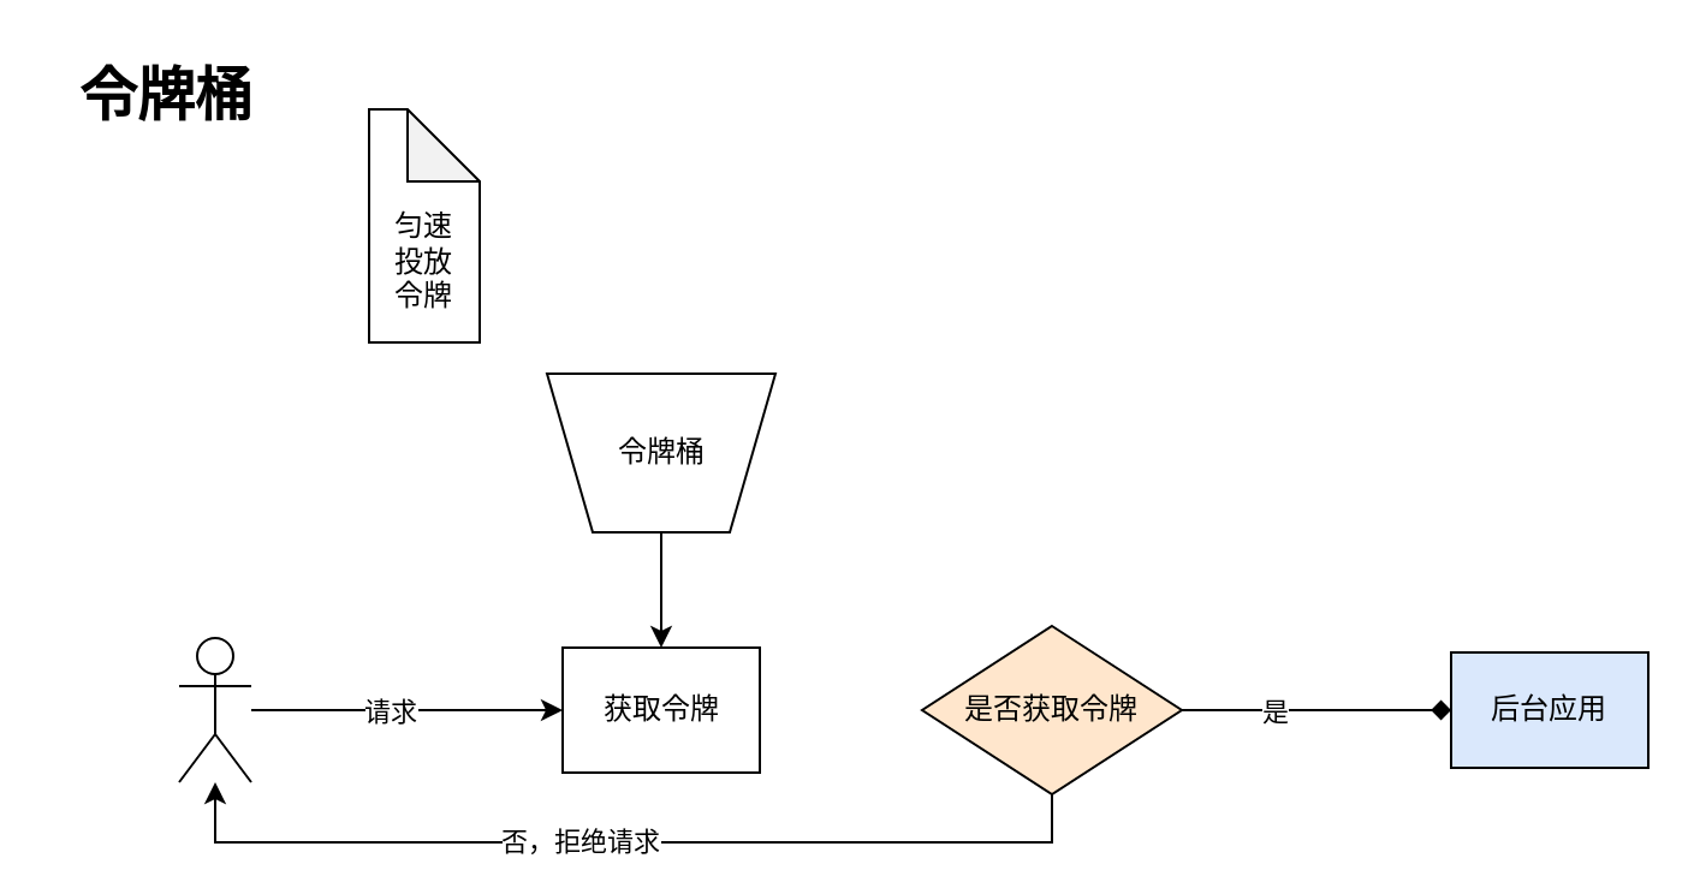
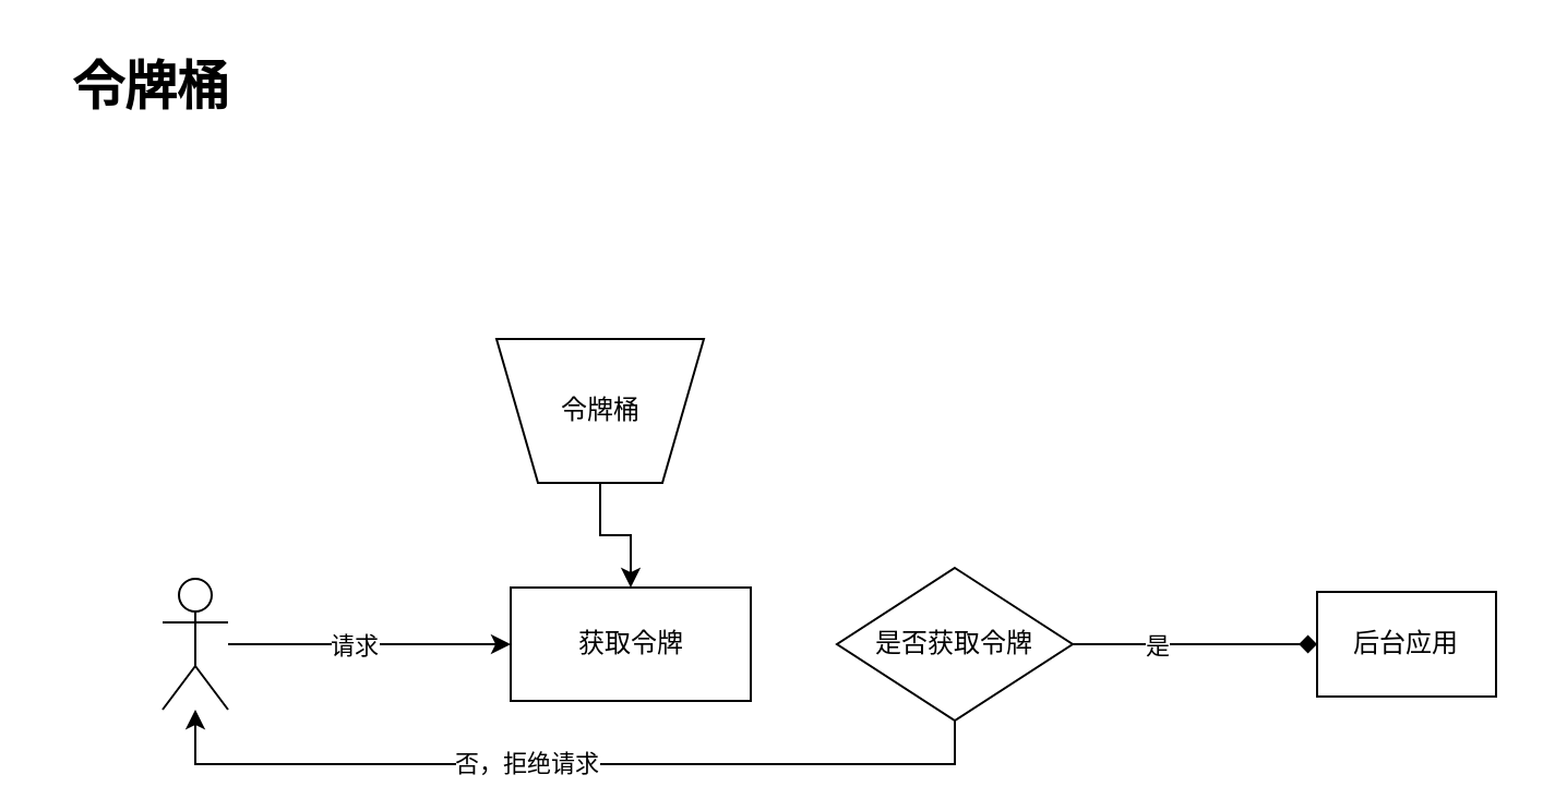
  <mxCell id="0" />
  <mxCell id="1" parent="0" />
  <mxCell id="2" value="&lt;font style=&quot;font-size: 24px&quot; face=&quot;Courier New&quot;&gt;&lt;b&gt;令牌桶&lt;/b&gt;&lt;/font&gt;" style="text;html=1;strokeColor=none;fillColor=none;align=center;verticalAlign=middle;whiteSpace=wrap;rounded=0;" vertex="1" parent="1"><mxGeometry x="20" y="20" width="98" height="43" as="geometry" /></mxCell>
  <mxCell id="3" style="edgeStyle=orthogonalEdgeStyle;rounded=0;orthogonalLoop=1;jettySize=auto;html=1;" edge="1" parent="1" source="4" target="7"><mxGeometry relative="1" as="geometry" /></mxCell>
  <mxCell id="4" value="" style="shape=trapezoid;perimeter=trapezoidPerimeter;whiteSpace=wrap;html=1;rotation=-180;" vertex="1" parent="1"><mxGeometry x="227" y="155" width="95" height="66" as="geometry" /></mxCell>
  <mxCell id="5" value="令牌桶" style="text;html=1;strokeColor=none;fillColor=none;align=center;verticalAlign=middle;whiteSpace=wrap;rounded=0;" vertex="1" parent="1"><mxGeometry x="255" y="178" width="40" height="20" as="geometry" /></mxCell>
- <mxCell id="6" value="&lt;br&gt;&lt;br&gt;匀速&lt;br&gt;投放&lt;br&gt;令牌" style="shape=note;whiteSpace=wrap;html=1;backgroundOutline=1;darkOpacity=0.05;" vertex="1" parent="1"><mxGeometry x="153" y="45" width="46" height="97" as="geometry" /></mxCell>
- <mxCell id="7" value="获取令牌" style="rounded=0;whiteSpace=wrap;html=1;" vertex="1" parent="1"><mxGeometry x="233.5" y="269" width="82" height="52" as="geometry" /></mxCell>
+ <mxCell id="7" value="获取令牌" style="rounded=0;whiteSpace=wrap;html=1;" vertex="1" parent="1"><mxGeometry x="233.5" y="269" width="110" height="52" as="geometry" /></mxCell>
  <mxCell id="8" style="edgeStyle=orthogonalEdgeStyle;rounded=0;orthogonalLoop=1;jettySize=auto;html=1;" edge="1" parent="1" source="10" target="7"><mxGeometry relative="1" as="geometry" /></mxCell>
  <mxCell id="9" value="请求" style="edgeLabel;html=1;align=center;verticalAlign=middle;resizable=0;points=[];" vertex="1" connectable="0" parent="8"><mxGeometry x="-0.216" y="-3" relative="1" as="geometry"><mxPoint x="6" y="-3" as="offset" /></mxGeometry></mxCell>
  <mxCell id="10" value="" style="shape=umlActor;verticalLabelPosition=bottom;labelBackgroundColor=#ffffff;verticalAlign=top;html=1;outlineConnect=0;" vertex="1" parent="1"><mxGeometry x="74" y="265" width="30" height="60" as="geometry" /></mxCell>
  <mxCell id="11" style="edgeStyle=orthogonalEdgeStyle;rounded=0;orthogonalLoop=1;jettySize=auto;html=1;entryX=0;entryY=0.5;entryDx=0;entryDy=0;endArrow=diamond;" edge="1" parent="1" source="15" target="16"><mxGeometry relative="1" as="geometry" /></mxCell>
  <mxCell id="12" value="是" style="edgeLabel;html=1;align=center;verticalAlign=middle;resizable=0;points=[];" vertex="1" connectable="0" parent="11"><mxGeometry x="-0.326" relative="1" as="geometry"><mxPoint as="offset" /></mxGeometry></mxCell>
  <mxCell id="13" style="edgeStyle=orthogonalEdgeStyle;rounded=0;orthogonalLoop=1;jettySize=auto;html=1;exitX=0.5;exitY=1;exitDx=0;exitDy=0;" edge="1" parent="1" source="15"><mxGeometry relative="1" as="geometry"><mxPoint x="89" y="325" as="targetPoint" /><Array as="points"><mxPoint x="437" y="350" /><mxPoint x="89" y="350" /><mxPoint x="89" y="325" /></Array></mxGeometry></mxCell>
  <mxCell id="14" value="否，拒绝请求" style="edgeLabel;html=1;align=center;verticalAlign=middle;resizable=0;points=[];" vertex="1" connectable="0" parent="13"><mxGeometry x="0.102" y="-1" relative="1" as="geometry"><mxPoint as="offset" /></mxGeometry></mxCell>
- <mxCell id="15" value="是否获取令牌" style="rhombus;whiteSpace=wrap;html=1;fillColor=#ffe6cc;" vertex="1" parent="1"><mxGeometry x="383" y="260" width="108" height="70" as="geometry" /></mxCell>
- <mxCell id="16" value="后台应用" style="rounded=0;whiteSpace=wrap;html=1;fillColor=#dae8fc;" vertex="1" parent="1"><mxGeometry x="603" y="271" width="82" height="48" as="geometry" /></mxCell>
+ <mxCell id="15" value="是否获取令牌" style="rhombus;whiteSpace=wrap;html=1;" vertex="1" parent="1"><mxGeometry x="383" y="260" width="108" height="70" as="geometry" /></mxCell>
+ <mxCell id="16" value="后台应用" style="rounded=0;whiteSpace=wrap;html=1;" vertex="1" parent="1"><mxGeometry x="603" y="271" width="82" height="48" as="geometry" /></mxCell>
